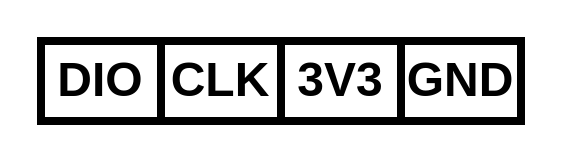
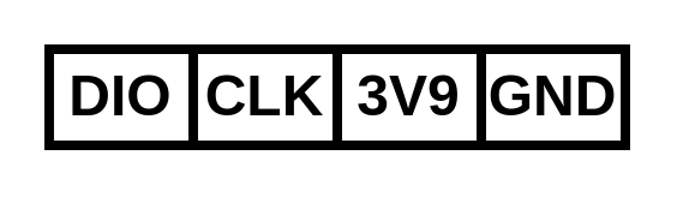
  <mxCell id="0" />
  <mxCell id="1" parent="0" />
  <mxCell id="2" value="" style="shape=table;startSize=0;container=1;collapsible=0;childLayout=tableLayout;fontSize=24;fillColor=none;fontStyle=1;strokeWidth=4;" vertex="1" parent="1"><mxGeometry x="20" y="20" width="240" height="40" as="geometry" /></mxCell>
  <mxCell id="3" value="" style="shape=tableRow;horizontal=0;startSize=0;swimlaneHead=0;swimlaneBody=0;strokeColor=inherit;top=0;left=0;bottom=0;right=0;collapsible=0;dropTarget=0;fillColor=none;points=[[0,0.5],[1,0.5]];portConstraint=eastwest;fontSize=24;fontStyle=1;strokeWidth=4;" vertex="1" parent="2"><mxGeometry width="240" height="40" as="geometry" /></mxCell>
  <mxCell id="4" value="DIO" style="shape=partialRectangle;html=1;whiteSpace=wrap;connectable=0;strokeColor=inherit;overflow=hidden;fillColor=none;top=0;left=0;bottom=0;right=0;pointerEvents=1;fontSize=24;fontStyle=1;strokeWidth=4;" vertex="1" parent="3"><mxGeometry width="60" height="40" as="geometry"><mxRectangle width="60" height="40" as="alternateBounds" /></mxGeometry></mxCell>
  <mxCell id="5" value="CLK" style="shape=partialRectangle;html=1;whiteSpace=wrap;connectable=0;strokeColor=inherit;overflow=hidden;fillColor=none;top=0;left=0;bottom=0;right=0;pointerEvents=1;fontSize=24;fontStyle=1;strokeWidth=4;" vertex="1" parent="3"><mxGeometry x="60" width="60" height="40" as="geometry"><mxRectangle width="60" height="40" as="alternateBounds" /></mxGeometry></mxCell>
- <mxCell id="6" value="3V3" style="shape=partialRectangle;html=1;whiteSpace=wrap;connectable=0;strokeColor=inherit;overflow=hidden;fillColor=none;top=0;left=0;bottom=0;right=0;pointerEvents=1;fontSize=24;fontStyle=1;strokeWidth=4;" vertex="1" parent="3"><mxGeometry x="120" width="60" height="40" as="geometry"><mxRectangle width="60" height="40" as="alternateBounds" /></mxGeometry></mxCell>
+ <mxCell id="6" value="3V9" style="shape=partialRectangle;html=1;whiteSpace=wrap;connectable=0;strokeColor=inherit;overflow=hidden;fillColor=none;top=0;left=0;bottom=0;right=0;pointerEvents=1;fontSize=24;fontStyle=1;strokeWidth=4;" vertex="1" parent="3"><mxGeometry x="120" width="60" height="40" as="geometry"><mxRectangle width="60" height="40" as="alternateBounds" /></mxGeometry></mxCell>
  <mxCell id="7" value="GND" style="shape=partialRectangle;html=1;whiteSpace=wrap;connectable=0;strokeColor=inherit;overflow=hidden;fillColor=none;top=0;left=0;bottom=0;right=0;pointerEvents=1;fontSize=24;fontStyle=1;strokeWidth=4;" vertex="1" parent="3"><mxGeometry x="180" width="60" height="40" as="geometry"><mxRectangle width="60" height="40" as="alternateBounds" /></mxGeometry></mxCell>
